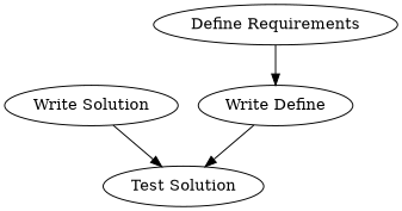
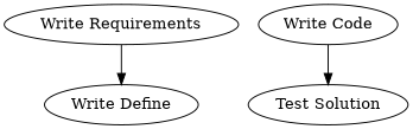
  digraph {
    n1 [label="Write Define"]
-   "Define Requirements"
-   "Write Code" [label="Write Solution"]
+   "Define Requirements" [label="Write Requirements"]
+   "Write Code"
    "Test Solution"
-   n1 -> "Test Solution"
    "Define Requirements" -> n1
    "Write Code" -> "Test Solution"
  }
